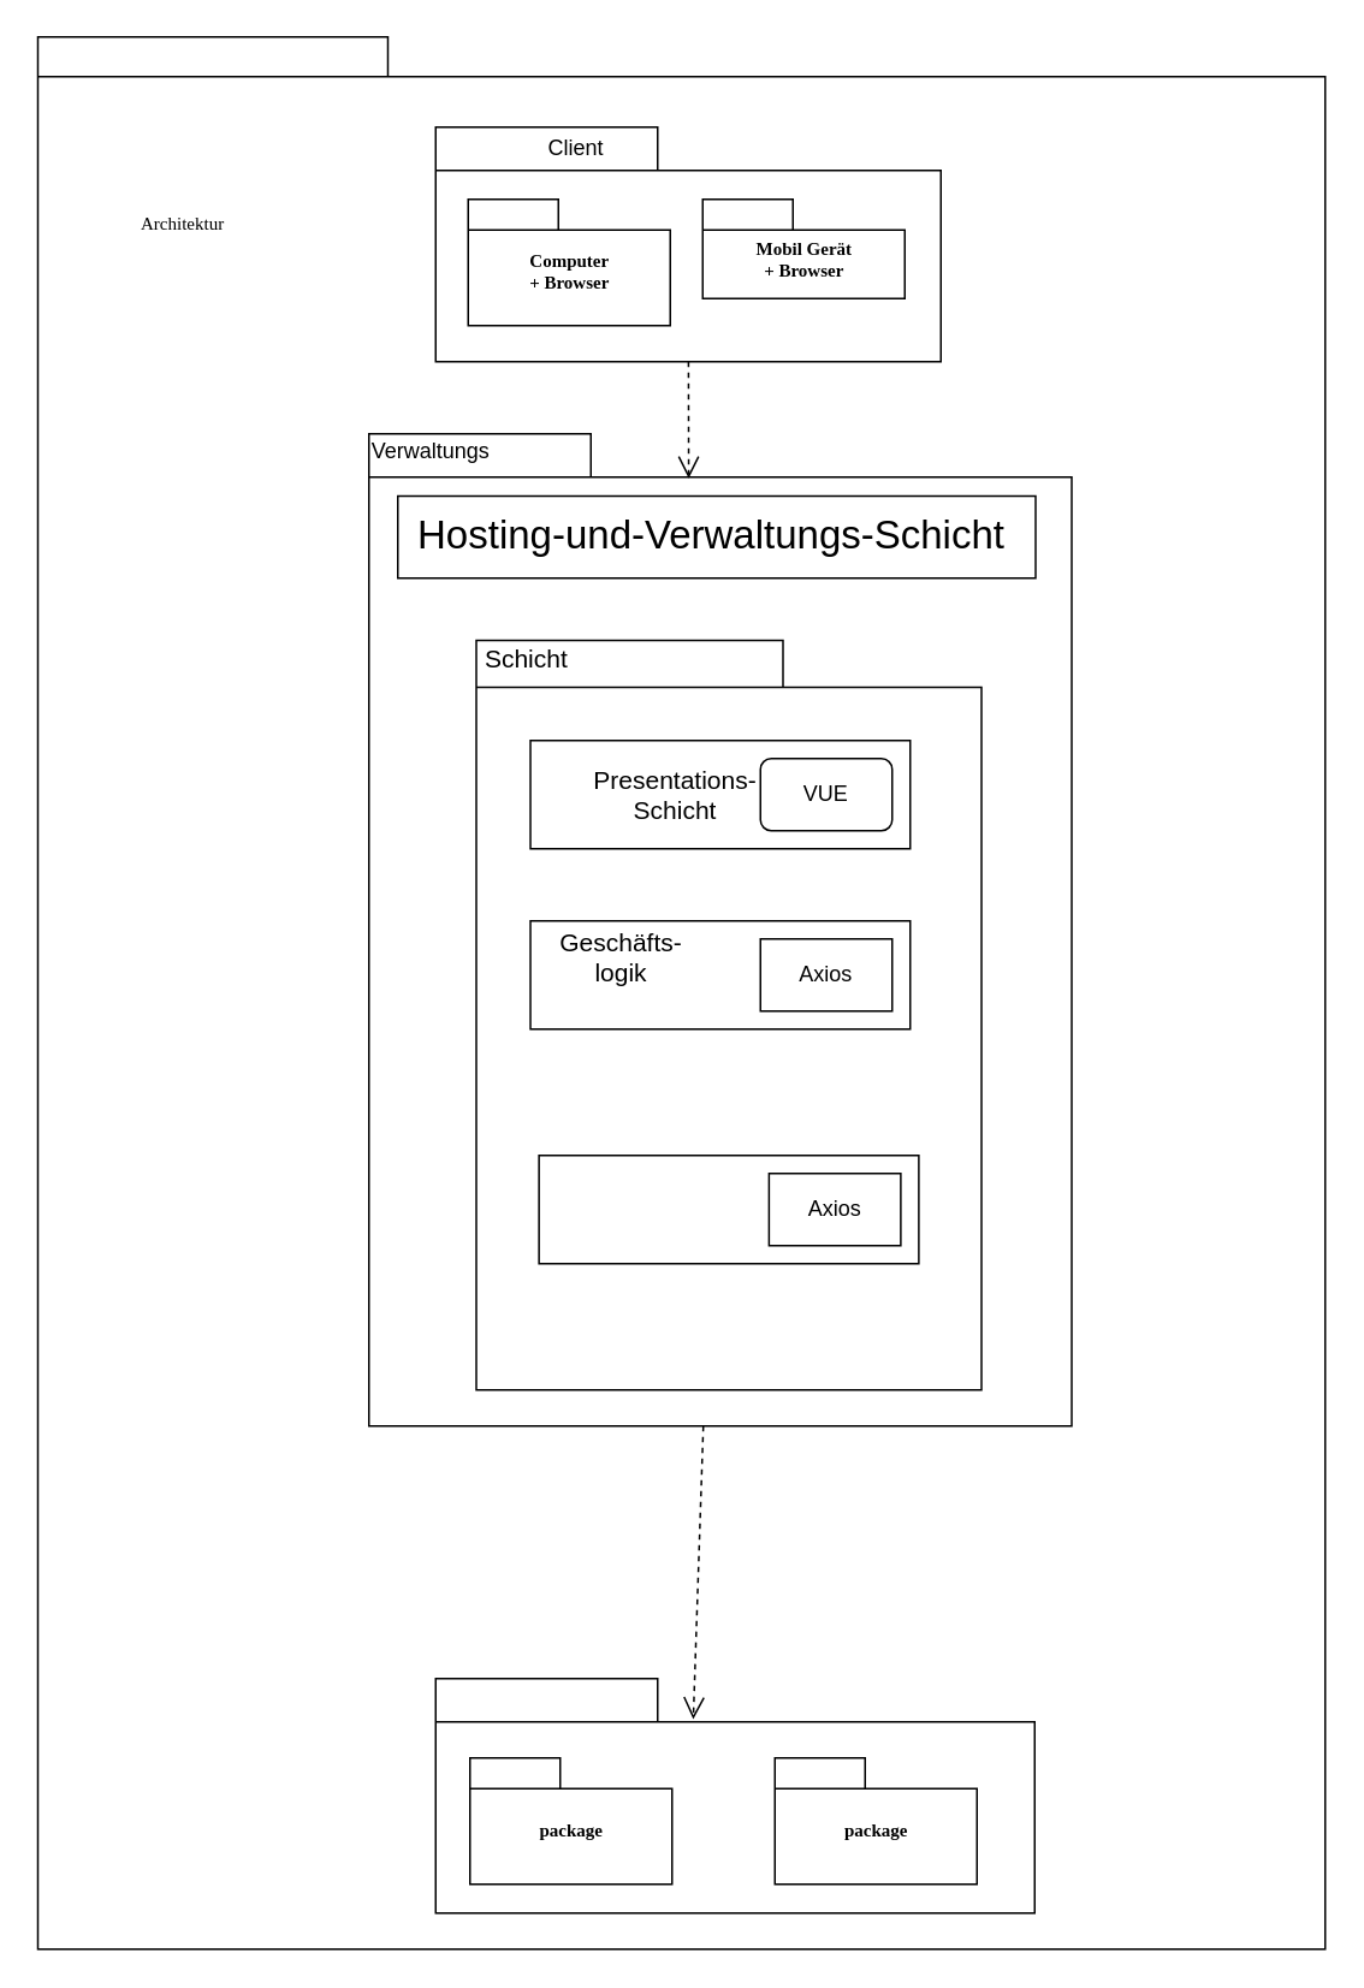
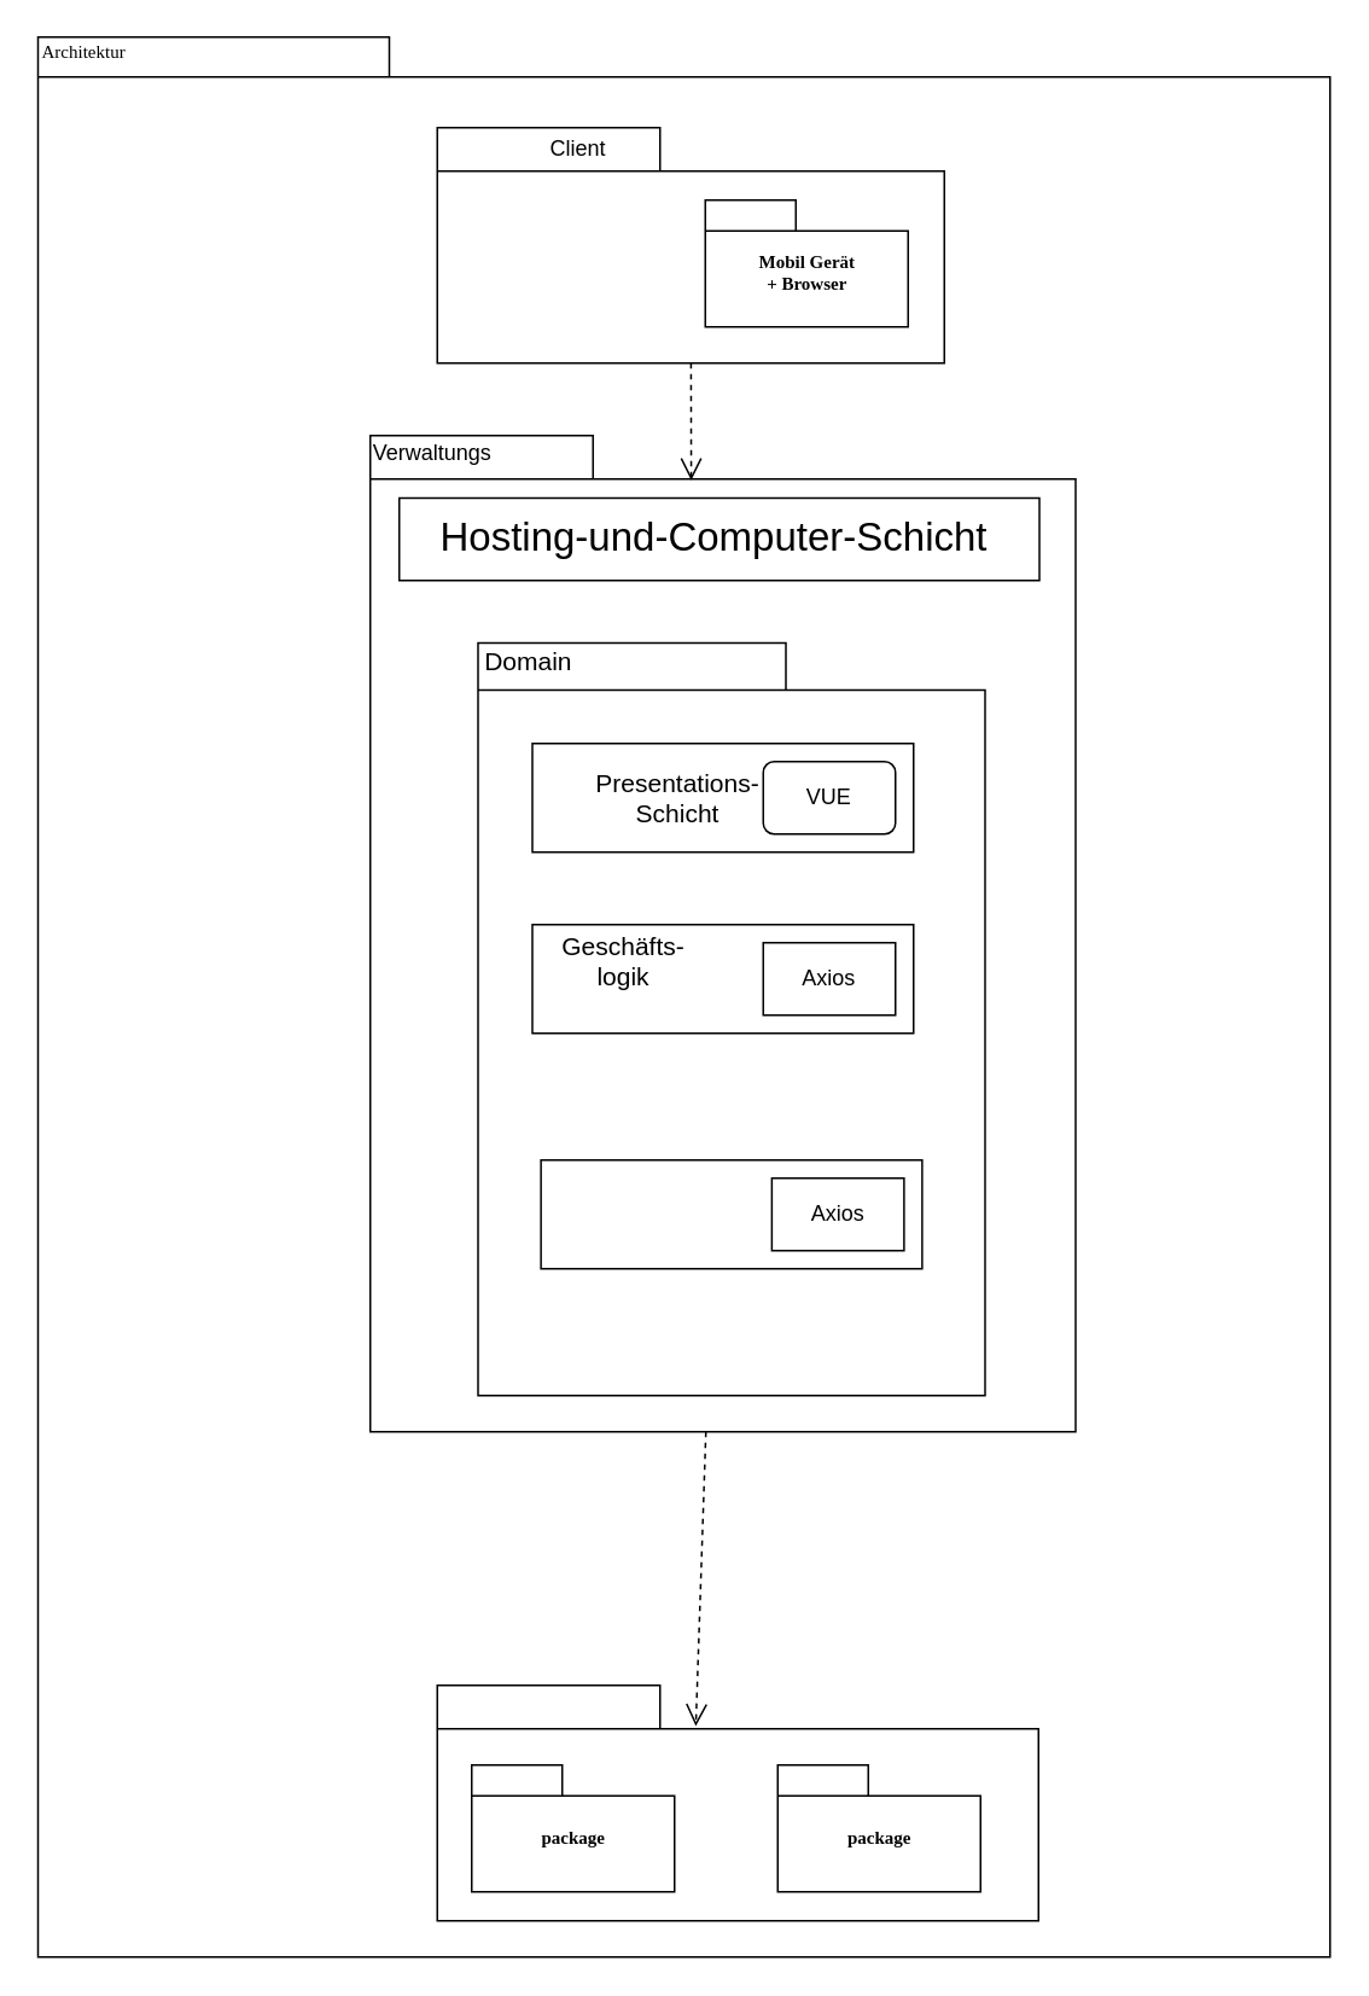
  <mxCell id="0" />
  <mxCell id="1" parent="0" />
  <mxCell id="2" value="" style="shape=folder;fontStyle=1;spacingTop=10;tabWidth=194;tabHeight=22;tabPosition=left;html=1;rounded=0;shadow=0;comic=0;labelBackgroundColor=none;strokeWidth=1;fillColor=none;fontFamily=Verdana;fontSize=10;align=center;" parent="1" vertex="1"><mxGeometry x="20.5" y="20" width="713.5" height="1060" as="geometry" /></mxCell>
  <mxCell id="3" value="" style="group" parent="1" vertex="1" connectable="0"><mxGeometry x="241" y="70" width="280" height="130" as="geometry" /></mxCell>
  <mxCell id="4" value="" style="shape=folder;fontStyle=1;spacingTop=10;tabWidth=123;tabHeight=24;tabPosition=left;html=1;rounded=0;shadow=0;comic=0;labelBackgroundColor=none;strokeWidth=1;fontFamily=Verdana;fontSize=10;align=center;" parent="3" vertex="1"><mxGeometry width="280" height="130" as="geometry" /></mxCell>
- <mxCell id="5" value="Computer&lt;br&gt;+ Browser" style="shape=folder;fontStyle=1;spacingTop=10;tabWidth=50;tabHeight=17;tabPosition=left;html=1;rounded=0;shadow=0;comic=0;labelBackgroundColor=none;strokeWidth=1;fontFamily=Verdana;fontSize=10;align=center;" parent="3" vertex="1"><mxGeometry x="18" y="40" width="112" height="70" as="geometry" /></mxCell>
- <mxCell id="6" value="Mobil Gerät&lt;br&gt;+ Browser" style="shape=folder;fontStyle=1;spacingTop=10;tabWidth=50;tabHeight=17;tabPosition=left;html=1;rounded=0;shadow=0;comic=0;labelBackgroundColor=none;strokeWidth=1;fontFamily=Verdana;fontSize=10;align=center;" parent="3" vertex="1"><mxGeometry x="148" y="40" width="112" height="55" as="geometry" /></mxCell>
+ <mxCell id="6" value="Mobil Gerät&lt;br&gt;+ Browser" style="shape=folder;fontStyle=1;spacingTop=10;tabWidth=50;tabHeight=17;tabPosition=left;html=1;rounded=0;shadow=0;comic=0;labelBackgroundColor=none;strokeWidth=1;fontFamily=Verdana;fontSize=10;align=center;" parent="3" vertex="1"><mxGeometry x="148" y="40" width="112" height="70" as="geometry" /></mxCell>
  <mxCell id="7" style="edgeStyle=none;rounded=0;html=1;entryX=0.43;entryY=0.173;entryPerimeter=0;dashed=1;labelBackgroundColor=none;startFill=0;endArrow=open;endFill=0;endSize=10;fontFamily=Verdana;fontSize=10;" parent="1" source="8" target="10" edge="1"><mxGeometry relative="1" as="geometry" /></mxCell>
  <mxCell id="8" value="" style="shape=folder;fontStyle=1;spacingTop=10;tabWidth=123;tabHeight=24;tabPosition=left;html=1;rounded=0;shadow=0;comic=0;labelBackgroundColor=none;strokeColor=#000000;strokeWidth=1;fillColor=#ffffff;fontFamily=Verdana;fontSize=10;fontColor=#000000;align=center;" parent="1" vertex="1"><mxGeometry x="204" y="240" width="389.5" height="550" as="geometry" /></mxCell>
  <mxCell id="9" value="" style="shape=folder;fontStyle=1;spacingTop=10;tabWidth=170;tabHeight=26;tabPosition=left;html=1;rounded=0;shadow=0;comic=0;labelBackgroundColor=none;strokeColor=#000000;strokeWidth=1;fillColor=#ffffff;fontFamily=Verdana;fontSize=10;fontColor=#000000;align=center;" parent="1" vertex="1"><mxGeometry x="263.5" y="354.5" width="280" height="415.5" as="geometry" /></mxCell>
  <mxCell id="10" value="" style="shape=folder;fontStyle=1;spacingTop=10;tabWidth=123;tabHeight=24;tabPosition=left;html=1;rounded=0;shadow=0;comic=0;labelBackgroundColor=none;strokeWidth=1;fontFamily=Verdana;fontSize=10;align=center;" parent="1" vertex="1"><mxGeometry x="241" y="930" width="332" height="130" as="geometry" /></mxCell>
  <mxCell id="11" value="package" style="shape=folder;fontStyle=1;spacingTop=10;tabWidth=50;tabHeight=17;tabPosition=left;html=1;rounded=0;shadow=0;comic=0;labelBackgroundColor=none;strokeWidth=1;fontFamily=Verdana;fontSize=10;align=center;" parent="1" vertex="1"><mxGeometry x="260" y="974" width="112" height="70" as="geometry" /></mxCell>
  <mxCell id="12" value="package" style="shape=folder;fontStyle=1;spacingTop=10;tabWidth=50;tabHeight=17;tabPosition=left;html=1;rounded=0;shadow=0;comic=0;labelBackgroundColor=none;strokeWidth=1;fontFamily=Verdana;fontSize=10;align=center;" parent="1" vertex="1"><mxGeometry x="429" y="974" width="112" height="70" as="geometry" /></mxCell>
  <mxCell id="13" style="rounded=0;html=1;dashed=1;labelBackgroundColor=none;startFill=0;endArrow=open;endFill=0;endSize=10;fontFamily=Verdana;fontSize=10;entryX=0.455;entryY=0.045;entryDx=0;entryDy=0;entryPerimeter=0;" parent="1" source="4" target="8" edge="1"><mxGeometry relative="1" as="geometry"><mxPoint x="392" y="260" as="targetPoint" /></mxGeometry></mxCell>
- <mxCell id="14" value="Architektur" style="text;html=1;align=left;verticalAlign=top;spacingTop=-4;fontSize=10;fontFamily=Verdana" parent="1" vertex="1"><mxGeometry x="75.5" y="115" width="130" height="20" as="geometry" /></mxCell>
+ <mxCell id="14" value="Architektur" style="text;html=1;align=left;verticalAlign=top;spacingTop=-4;fontSize=10;fontFamily=Verdana" parent="1" vertex="1"><mxGeometry x="20.5" y="20" width="130" height="20" as="geometry" /></mxCell>
  <mxCell id="15" value="Client" style="text;html=1;strokeColor=none;fillColor=none;align=center;verticalAlign=middle;whiteSpace=wrap;rounded=0;" parent="1" vertex="1"><mxGeometry x="299" y="72" width="40" height="20" as="geometry" /></mxCell>
  <mxCell id="16" value="Verwaltungs" style="text;html=1;strokeColor=none;fillColor=none;align=center;verticalAlign=middle;whiteSpace=wrap;rounded=0;" parent="1" vertex="1"><mxGeometry x="204" y="240" width="69" height="20" as="geometry" /></mxCell>
  <mxCell id="17" value="" style="rounded=0;whiteSpace=wrap;html=1;" parent="1" vertex="1"><mxGeometry x="220" y="274.5" width="353.5" height="45.5" as="geometry" /></mxCell>
- <mxCell id="18" value="Hosting-und-Verwaltungs-Schicht" style="text;html=1;strokeColor=none;fillColor=none;align=center;verticalAlign=middle;whiteSpace=wrap;rounded=0;fontSize=22;" parent="1" vertex="1"><mxGeometry x="223.5" y="287.25" width="340" height="20" as="geometry" /></mxCell>
- <mxCell id="19" value="Schicht&amp;nbsp;" style="text;html=1;strokeColor=none;fillColor=none;align=center;verticalAlign=middle;whiteSpace=wrap;rounded=0;fontSize=14;" parent="1" vertex="1"><mxGeometry x="233" y="354.5" width="120.5" height="20" as="geometry" /></mxCell>
+ <mxCell id="18" value="Hosting-und-Computer-Schicht" style="text;html=1;strokeColor=none;fillColor=none;align=center;verticalAlign=middle;whiteSpace=wrap;rounded=0;fontSize=22;" parent="1" vertex="1"><mxGeometry x="223.5" y="287.25" width="340" height="20" as="geometry" /></mxCell>
+ <mxCell id="19" value="Domain&amp;nbsp;" style="text;html=1;strokeColor=none;fillColor=none;align=center;verticalAlign=middle;whiteSpace=wrap;rounded=0;fontSize=14;" parent="1" vertex="1"><mxGeometry x="233" y="354.5" width="120.5" height="20" as="geometry" /></mxCell>
  <mxCell id="20" value="" style="rounded=0;whiteSpace=wrap;html=1;fontSize=14;" parent="1" vertex="1"><mxGeometry x="293.5" y="410" width="210.5" height="60" as="geometry" /></mxCell>
  <mxCell id="21" value="&lt;span style=&quot;font-size: 14px&quot;&gt;Presentations-Schicht&lt;/span&gt;" style="text;html=1;strokeColor=none;fillColor=none;align=center;verticalAlign=middle;whiteSpace=wrap;rounded=0;" vertex="1" parent="1"><mxGeometry x="353.5" y="430" width="40" height="20" as="geometry" /></mxCell>
  <mxCell id="22" value="VUE" style="whiteSpace=wrap;html=1;rounded=1;" vertex="1" parent="1"><mxGeometry x="421" y="420" width="73" height="40" as="geometry" /></mxCell>
  <mxCell id="23" value="" style="rounded=0;whiteSpace=wrap;html=1;fontSize=14;" vertex="1" parent="1"><mxGeometry x="293.5" y="510" width="210.5" height="60" as="geometry" /></mxCell>
  <mxCell id="24" value="&lt;span style=&quot;font-size: 14px&quot;&gt;Geschäfts-&lt;br&gt;logik&lt;/span&gt;" style="text;html=1;strokeColor=none;fillColor=none;align=center;verticalAlign=middle;whiteSpace=wrap;rounded=0;" vertex="1" parent="1"><mxGeometry x="323.5" y="520" width="40" height="20" as="geometry" /></mxCell>
  <mxCell id="25" value="Axios" style="rounded=0;whiteSpace=wrap;html=1;" vertex="1" parent="1"><mxGeometry x="421" y="520" width="73" height="40" as="geometry" /></mxCell>
  <mxCell id="26" value="" style="rounded=0;whiteSpace=wrap;html=1;fontSize=14;" vertex="1" parent="1"><mxGeometry x="298.25" y="640" width="210.5" height="60" as="geometry" /></mxCell>
  <mxCell id="27" value="Axios" style="rounded=0;whiteSpace=wrap;html=1;" vertex="1" parent="1"><mxGeometry x="425.75" y="650" width="73" height="40" as="geometry" /></mxCell>
